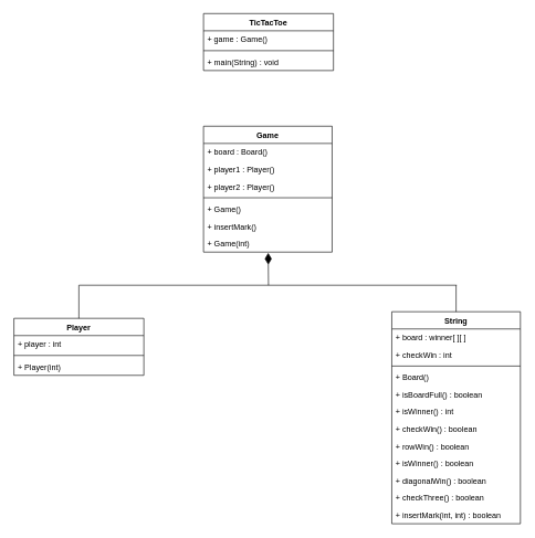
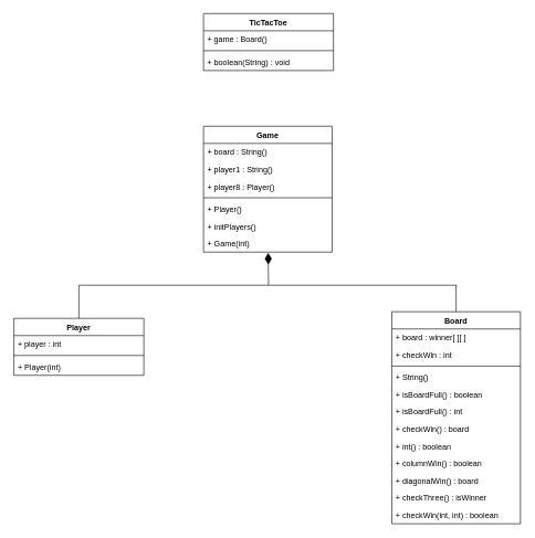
  <mxCell id="0" />
  <mxCell id="1" parent="0" />
  <mxCell id="2" value="TicTacToe" style="swimlane;fontStyle=1;align=center;verticalAlign=top;childLayout=stackLayout;horizontal=1;startSize=26;horizontalStack=0;resizeParent=1;resizeParentMax=0;resizeLast=0;collapsible=1;marginBottom=0;" vertex="1" parent="1"><mxGeometry x="306" y="20" width="196" height="86" as="geometry" /></mxCell>
- <mxCell id="3" value="+ game : Game()" style="text;strokeColor=none;fillColor=none;align=left;verticalAlign=top;spacingLeft=4;spacingRight=4;overflow=hidden;rotatable=0;points=[[0,0.5],[1,0.5]];portConstraint=eastwest;" vertex="1" parent="2"><mxGeometry y="26" width="196" height="26" as="geometry" /></mxCell>
+ <mxCell id="3" value="+ game : Board()" style="text;strokeColor=none;fillColor=none;align=left;verticalAlign=top;spacingLeft=4;spacingRight=4;overflow=hidden;rotatable=0;points=[[0,0.5],[1,0.5]];portConstraint=eastwest;" vertex="1" parent="2"><mxGeometry y="26" width="196" height="26" as="geometry" /></mxCell>
  <mxCell id="4" value="" style="line;strokeWidth=1;fillColor=none;align=left;verticalAlign=middle;spacingTop=-1;spacingLeft=3;spacingRight=3;rotatable=0;labelPosition=right;points=[];portConstraint=eastwest;" vertex="1" parent="2"><mxGeometry y="52" width="196" height="8" as="geometry" /></mxCell>
- <mxCell id="5" value="+ main(String) : void" style="text;strokeColor=none;fillColor=none;align=left;verticalAlign=top;spacingLeft=4;spacingRight=4;overflow=hidden;rotatable=0;points=[[0,0.5],[1,0.5]];portConstraint=eastwest;" vertex="1" parent="2"><mxGeometry y="60" width="196" height="26" as="geometry" /></mxCell>
+ <mxCell id="5" value="+ boolean(String) : void" style="text;strokeColor=none;fillColor=none;align=left;verticalAlign=top;spacingLeft=4;spacingRight=4;overflow=hidden;rotatable=0;points=[[0,0.5],[1,0.5]];portConstraint=eastwest;" vertex="1" parent="2"><mxGeometry y="60" width="196" height="26" as="geometry" /></mxCell>
  <mxCell id="6" value="Game" style="swimlane;fontStyle=1;align=center;verticalAlign=top;childLayout=stackLayout;horizontal=1;startSize=26;horizontalStack=0;resizeParent=1;resizeParentMax=0;resizeLast=0;collapsible=1;marginBottom=0;" vertex="1" parent="1"><mxGeometry x="306" y="190" width="194" height="190" as="geometry" /></mxCell>
- <mxCell id="7" value="+ board : Board()" style="text;strokeColor=none;fillColor=none;align=left;verticalAlign=top;spacingLeft=4;spacingRight=4;overflow=hidden;rotatable=0;points=[[0,0.5],[1,0.5]];portConstraint=eastwest;" vertex="1" parent="6"><mxGeometry y="26" width="194" height="26" as="geometry" /></mxCell>
- <mxCell id="8" value="+ player1 : Player()" style="text;strokeColor=none;fillColor=none;align=left;verticalAlign=top;spacingLeft=4;spacingRight=4;overflow=hidden;rotatable=0;points=[[0,0.5],[1,0.5]];portConstraint=eastwest;" vertex="1" parent="6"><mxGeometry y="52" width="194" height="26" as="geometry" /></mxCell>
- <mxCell id="9" value="+ player2 : Player()" style="text;strokeColor=none;fillColor=none;align=left;verticalAlign=top;spacingLeft=4;spacingRight=4;overflow=hidden;rotatable=0;points=[[0,0.5],[1,0.5]];portConstraint=eastwest;" vertex="1" parent="6"><mxGeometry y="78" width="194" height="26" as="geometry" /></mxCell>
+ <mxCell id="7" value="+ board : String()" style="text;strokeColor=none;fillColor=none;align=left;verticalAlign=top;spacingLeft=4;spacingRight=4;overflow=hidden;rotatable=0;points=[[0,0.5],[1,0.5]];portConstraint=eastwest;" vertex="1" parent="6"><mxGeometry y="26" width="194" height="26" as="geometry" /></mxCell>
+ <mxCell id="8" value="+ player1 : String()" style="text;strokeColor=none;fillColor=none;align=left;verticalAlign=top;spacingLeft=4;spacingRight=4;overflow=hidden;rotatable=0;points=[[0,0.5],[1,0.5]];portConstraint=eastwest;" vertex="1" parent="6"><mxGeometry y="52" width="194" height="26" as="geometry" /></mxCell>
+ <mxCell id="9" value="+ player8 : Player()" style="text;strokeColor=none;fillColor=none;align=left;verticalAlign=top;spacingLeft=4;spacingRight=4;overflow=hidden;rotatable=0;points=[[0,0.5],[1,0.5]];portConstraint=eastwest;" vertex="1" parent="6"><mxGeometry y="78" width="194" height="26" as="geometry" /></mxCell>
  <mxCell id="10" value="" style="line;strokeWidth=1;fillColor=none;align=left;verticalAlign=middle;spacingTop=-1;spacingLeft=3;spacingRight=3;rotatable=0;labelPosition=right;points=[];portConstraint=eastwest;" vertex="1" parent="6"><mxGeometry y="104" width="194" height="8" as="geometry" /></mxCell>
- <mxCell id="11" value="+ Game()" style="text;strokeColor=none;fillColor=none;align=left;verticalAlign=top;spacingLeft=4;spacingRight=4;overflow=hidden;rotatable=0;points=[[0,0.5],[1,0.5]];portConstraint=eastwest;" vertex="1" parent="6"><mxGeometry y="112" width="194" height="26" as="geometry" /></mxCell>
- <mxCell id="12" value="+ insertMark()" style="text;strokeColor=none;fillColor=none;align=left;verticalAlign=top;spacingLeft=4;spacingRight=4;overflow=hidden;rotatable=0;points=[[0,0.5],[1,0.5]];portConstraint=eastwest;" vertex="1" parent="6"><mxGeometry y="138" width="194" height="26" as="geometry" /></mxCell>
+ <mxCell id="11" value="+ Player()" style="text;strokeColor=none;fillColor=none;align=left;verticalAlign=top;spacingLeft=4;spacingRight=4;overflow=hidden;rotatable=0;points=[[0,0.5],[1,0.5]];portConstraint=eastwest;" vertex="1" parent="6"><mxGeometry y="112" width="194" height="26" as="geometry" /></mxCell>
+ <mxCell id="12" value="+ initPlayers()" style="text;strokeColor=none;fillColor=none;align=left;verticalAlign=top;spacingLeft=4;spacingRight=4;overflow=hidden;rotatable=0;points=[[0,0.5],[1,0.5]];portConstraint=eastwest;" vertex="1" parent="6"><mxGeometry y="138" width="194" height="26" as="geometry" /></mxCell>
  <mxCell id="13" value="+ Game(int)" style="text;strokeColor=none;fillColor=none;align=left;verticalAlign=top;spacingLeft=4;spacingRight=4;overflow=hidden;rotatable=0;points=[[0,0.5],[1,0.5]];portConstraint=eastwest;" vertex="1" parent="6"><mxGeometry y="164" width="194" height="26" as="geometry" /></mxCell>
  <mxCell id="14" value="Player" style="swimlane;fontStyle=1;align=center;verticalAlign=top;childLayout=stackLayout;horizontal=1;startSize=26;horizontalStack=0;resizeParent=1;resizeParentMax=0;resizeLast=0;collapsible=1;marginBottom=0;" vertex="1" parent="1"><mxGeometry x="20" y="480" width="196" height="86" as="geometry" /></mxCell>
  <mxCell id="15" value="+ player : int" style="text;strokeColor=none;fillColor=none;align=left;verticalAlign=top;spacingLeft=4;spacingRight=4;overflow=hidden;rotatable=0;points=[[0,0.5],[1,0.5]];portConstraint=eastwest;" vertex="1" parent="14"><mxGeometry y="26" width="196" height="26" as="geometry" /></mxCell>
  <mxCell id="16" value="" style="line;strokeWidth=1;fillColor=none;align=left;verticalAlign=middle;spacingTop=-1;spacingLeft=3;spacingRight=3;rotatable=0;labelPosition=right;points=[];portConstraint=eastwest;" vertex="1" parent="14"><mxGeometry y="52" width="196" height="8" as="geometry" /></mxCell>
  <mxCell id="17" value="+ Player(int)" style="text;strokeColor=none;fillColor=none;align=left;verticalAlign=top;spacingLeft=4;spacingRight=4;overflow=hidden;rotatable=0;points=[[0,0.5],[1,0.5]];portConstraint=eastwest;" vertex="1" parent="14"><mxGeometry y="60" width="196" height="26" as="geometry" /></mxCell>
- <mxCell id="18" value="String" style="swimlane;fontStyle=1;align=center;verticalAlign=top;childLayout=stackLayout;horizontal=1;startSize=26;horizontalStack=0;resizeParent=1;resizeParentMax=0;resizeLast=0;collapsible=1;marginBottom=0;" vertex="1" parent="1"><mxGeometry x="590" y="470" width="194" height="320" as="geometry" /></mxCell>
+ <mxCell id="18" value="Board" style="swimlane;fontStyle=1;align=center;verticalAlign=top;childLayout=stackLayout;horizontal=1;startSize=26;horizontalStack=0;resizeParent=1;resizeParentMax=0;resizeLast=0;collapsible=1;marginBottom=0;" vertex="1" parent="1"><mxGeometry x="590" y="470" width="194" height="320" as="geometry" /></mxCell>
  <mxCell id="19" value="+ board : winner[ ][ ]" style="text;strokeColor=none;fillColor=none;align=left;verticalAlign=top;spacingLeft=4;spacingRight=4;overflow=hidden;rotatable=0;points=[[0,0.5],[1,0.5]];portConstraint=eastwest;" vertex="1" parent="18"><mxGeometry y="26" width="194" height="26" as="geometry" /></mxCell>
  <mxCell id="20" value="+ checkWin : int" style="text;strokeColor=none;fillColor=none;align=left;verticalAlign=top;spacingLeft=4;spacingRight=4;overflow=hidden;rotatable=0;points=[[0,0.5],[1,0.5]];portConstraint=eastwest;" vertex="1" parent="18"><mxGeometry y="52" width="194" height="26" as="geometry" /></mxCell>
  <mxCell id="21" value="" style="line;strokeWidth=1;fillColor=none;align=left;verticalAlign=middle;spacingTop=-1;spacingLeft=3;spacingRight=3;rotatable=0;labelPosition=right;points=[];portConstraint=eastwest;" vertex="1" parent="18"><mxGeometry y="78" width="194" height="8" as="geometry" /></mxCell>
- <mxCell id="22" value="+ Board()" style="text;strokeColor=none;fillColor=none;align=left;verticalAlign=top;spacingLeft=4;spacingRight=4;overflow=hidden;rotatable=0;points=[[0,0.5],[1,0.5]];portConstraint=eastwest;" vertex="1" parent="18"><mxGeometry y="86" width="194" height="26" as="geometry" /></mxCell>
+ <mxCell id="22" value="+ String()" style="text;strokeColor=none;fillColor=none;align=left;verticalAlign=top;spacingLeft=4;spacingRight=4;overflow=hidden;rotatable=0;points=[[0,0.5],[1,0.5]];portConstraint=eastwest;" vertex="1" parent="18"><mxGeometry y="86" width="194" height="26" as="geometry" /></mxCell>
  <mxCell id="23" value="+ isBoardFull() : boolean" style="text;strokeColor=none;fillColor=none;align=left;verticalAlign=top;spacingLeft=4;spacingRight=4;overflow=hidden;rotatable=0;points=[[0,0.5],[1,0.5]];portConstraint=eastwest;" vertex="1" parent="18"><mxGeometry y="112" width="194" height="26" as="geometry" /></mxCell>
- <mxCell id="24" value="+ isWinner() : int" style="text;strokeColor=none;fillColor=none;align=left;verticalAlign=top;spacingLeft=4;spacingRight=4;overflow=hidden;rotatable=0;points=[[0,0.5],[1,0.5]];portConstraint=eastwest;" vertex="1" parent="18"><mxGeometry y="138" width="194" height="26" as="geometry" /></mxCell>
- <mxCell id="25" value="+ checkWin() : boolean" style="text;strokeColor=none;fillColor=none;align=left;verticalAlign=top;spacingLeft=4;spacingRight=4;overflow=hidden;rotatable=0;points=[[0,0.5],[1,0.5]];portConstraint=eastwest;" vertex="1" parent="18"><mxGeometry y="164" width="194" height="26" as="geometry" /></mxCell>
- <mxCell id="26" value="+ rowWin() : boolean" style="text;strokeColor=none;fillColor=none;align=left;verticalAlign=top;spacingLeft=4;spacingRight=4;overflow=hidden;rotatable=0;points=[[0,0.5],[1,0.5]];portConstraint=eastwest;" vertex="1" parent="18"><mxGeometry y="190" width="194" height="26" as="geometry" /></mxCell>
- <mxCell id="27" value="+ isWinner() : boolean" style="text;strokeColor=none;fillColor=none;align=left;verticalAlign=top;spacingLeft=4;spacingRight=4;overflow=hidden;rotatable=0;points=[[0,0.5],[1,0.5]];portConstraint=eastwest;" vertex="1" parent="18"><mxGeometry y="216" width="194" height="26" as="geometry" /></mxCell>
- <mxCell id="28" value="+ diagonalWin() : boolean" style="text;strokeColor=none;fillColor=none;align=left;verticalAlign=top;spacingLeft=4;spacingRight=4;overflow=hidden;rotatable=0;points=[[0,0.5],[1,0.5]];portConstraint=eastwest;" vertex="1" parent="18"><mxGeometry y="242" width="194" height="26" as="geometry" /></mxCell>
- <mxCell id="29" value="+ checkThree() : boolean" style="text;strokeColor=none;fillColor=none;align=left;verticalAlign=top;spacingLeft=4;spacingRight=4;overflow=hidden;rotatable=0;points=[[0,0.5],[1,0.5]];portConstraint=eastwest;" vertex="1" parent="18"><mxGeometry y="268" width="194" height="26" as="geometry" /></mxCell>
- <mxCell id="30" value="+ insertMark(int, int) : boolean" style="text;strokeColor=none;fillColor=none;align=left;verticalAlign=top;spacingLeft=4;spacingRight=4;overflow=hidden;rotatable=0;points=[[0,0.5],[1,0.5]];portConstraint=eastwest;" vertex="1" parent="18"><mxGeometry y="294" width="194" height="26" as="geometry" /></mxCell>
+ <mxCell id="24" value="+ isBoardFull() : int" style="text;strokeColor=none;fillColor=none;align=left;verticalAlign=top;spacingLeft=4;spacingRight=4;overflow=hidden;rotatable=0;points=[[0,0.5],[1,0.5]];portConstraint=eastwest;" vertex="1" parent="18"><mxGeometry y="138" width="194" height="26" as="geometry" /></mxCell>
+ <mxCell id="25" value="+ checkWin() : board" style="text;strokeColor=none;fillColor=none;align=left;verticalAlign=top;spacingLeft=4;spacingRight=4;overflow=hidden;rotatable=0;points=[[0,0.5],[1,0.5]];portConstraint=eastwest;" vertex="1" parent="18"><mxGeometry y="164" width="194" height="26" as="geometry" /></mxCell>
+ <mxCell id="26" value="+ int() : boolean" style="text;strokeColor=none;fillColor=none;align=left;verticalAlign=top;spacingLeft=4;spacingRight=4;overflow=hidden;rotatable=0;points=[[0,0.5],[1,0.5]];portConstraint=eastwest;" vertex="1" parent="18"><mxGeometry y="190" width="194" height="26" as="geometry" /></mxCell>
+ <mxCell id="27" value="+ columnWin() : boolean" style="text;strokeColor=none;fillColor=none;align=left;verticalAlign=top;spacingLeft=4;spacingRight=4;overflow=hidden;rotatable=0;points=[[0,0.5],[1,0.5]];portConstraint=eastwest;" vertex="1" parent="18"><mxGeometry y="216" width="194" height="26" as="geometry" /></mxCell>
+ <mxCell id="28" value="+ diagonalWin() : board" style="text;strokeColor=none;fillColor=none;align=left;verticalAlign=top;spacingLeft=4;spacingRight=4;overflow=hidden;rotatable=0;points=[[0,0.5],[1,0.5]];portConstraint=eastwest;" vertex="1" parent="18"><mxGeometry y="242" width="194" height="26" as="geometry" /></mxCell>
+ <mxCell id="29" value="+ checkThree() : isWinner" style="text;strokeColor=none;fillColor=none;align=left;verticalAlign=top;spacingLeft=4;spacingRight=4;overflow=hidden;rotatable=0;points=[[0,0.5],[1,0.5]];portConstraint=eastwest;" vertex="1" parent="18"><mxGeometry y="268" width="194" height="26" as="geometry" /></mxCell>
+ <mxCell id="30" value="+ checkWin(int, int) : boolean" style="text;strokeColor=none;fillColor=none;align=left;verticalAlign=top;spacingLeft=4;spacingRight=4;overflow=hidden;rotatable=0;points=[[0,0.5],[1,0.5]];portConstraint=eastwest;" vertex="1" parent="18"><mxGeometry y="294" width="194" height="26" as="geometry" /></mxCell>
  <mxCell id="31" value="" style="endArrow=none;html=1;" edge="1" parent="1"><mxGeometry width="50" height="50" relative="1" as="geometry"><mxPoint x="118" y="430" as="sourcePoint" /><mxPoint x="688" y="430" as="targetPoint" /></mxGeometry></mxCell>
  <mxCell id="32" value="" style="endArrow=diamondThin;html=1;entryX=0.503;entryY=1.045;entryDx=0;entryDy=0;entryPerimeter=0;endFill=1;endSize=15;" edge="1" parent="1" target="13"><mxGeometry width="50" height="50" relative="1" as="geometry"><mxPoint x="404" y="430" as="sourcePoint" /><mxPoint x="140" y="250" as="targetPoint" /></mxGeometry></mxCell>
  <mxCell id="33" value="" style="endArrow=none;html=1;entryX=0.5;entryY=0;entryDx=0;entryDy=0;" edge="1" parent="1" target="18"><mxGeometry width="50" height="50" relative="1" as="geometry"><mxPoint x="687" y="430" as="sourcePoint" /><mxPoint x="540" y="480" as="targetPoint" /></mxGeometry></mxCell>
  <mxCell id="34" value="" style="endArrow=none;html=1;exitX=0.5;exitY=0;exitDx=0;exitDy=0;" edge="1" parent="1" source="14"><mxGeometry width="50" height="50" relative="1" as="geometry"><mxPoint x="70" y="480" as="sourcePoint" /><mxPoint x="118" y="430" as="targetPoint" /></mxGeometry></mxCell>
